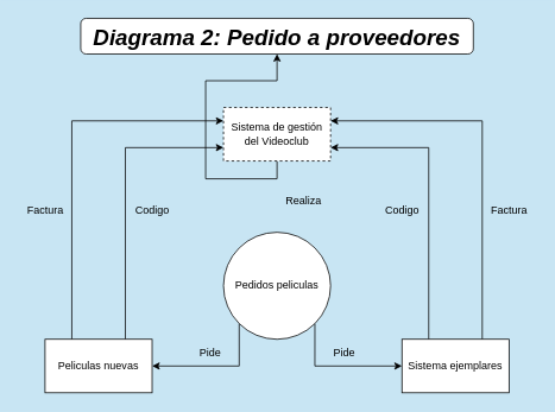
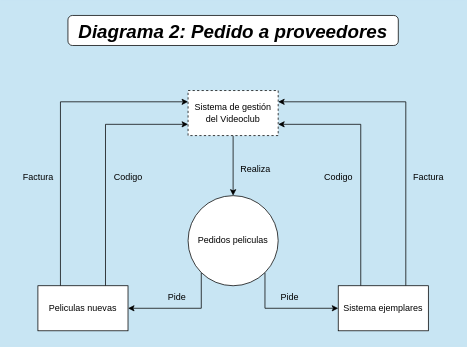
  <mxCell id="0" />
  <mxCell id="1" parent="0" />
  <mxCell id="2" value="&lt;b&gt;&lt;i&gt;&lt;font style=&quot;font-size: 25px;&quot;&gt;Diagrama 2: Pedido a proveedores&lt;/font&gt;&lt;/i&gt;&lt;/b&gt;" style="rounded=1;whiteSpace=wrap;html=1;" parent="1" vertex="1"><mxGeometry x="90" y="20" width="440" height="40" as="geometry" /></mxCell>
  <mxCell id="3" style="edgeStyle=orthogonalEdgeStyle;rounded=0;orthogonalLoop=1;jettySize=auto;html=1;exitX=0;exitY=1;exitDx=0;exitDy=0;entryX=1;entryY=0.5;entryDx=0;entryDy=0;" edge="1" parent="1" source="5" target="11"><mxGeometry relative="1" as="geometry"><Array as="points"><mxPoint x="268" y="410" /></Array></mxGeometry></mxCell>
  <mxCell id="4" style="edgeStyle=orthogonalEdgeStyle;rounded=0;orthogonalLoop=1;jettySize=auto;html=1;exitX=1;exitY=1;exitDx=0;exitDy=0;entryX=0;entryY=0.5;entryDx=0;entryDy=0;" edge="1" parent="1" source="5" target="14"><mxGeometry relative="1" as="geometry"><Array as="points"><mxPoint x="352" y="410" /></Array></mxGeometry></mxCell>
  <mxCell id="5" value="Pedidos peliculas" style="ellipse;whiteSpace=wrap;html=1;aspect=fixed;" vertex="1" parent="1"><mxGeometry x="250" y="260" width="120" height="120" as="geometry" /></mxCell>
- <mxCell id="6" style="edgeStyle=orthogonalEdgeStyle;rounded=0;orthogonalLoop=1;jettySize=auto;html=1;exitX=0.5;exitY=1;exitDx=0;exitDy=0;" edge="1" parent="1" source="7" target="2"><mxGeometry relative="1" as="geometry" /></mxCell>
+ <mxCell id="6" style="edgeStyle=orthogonalEdgeStyle;rounded=0;orthogonalLoop=1;jettySize=auto;html=1;exitX=0.5;exitY=1;exitDx=0;exitDy=0;entryX=0.5;entryY=0;entryDx=0;entryDy=0;" edge="1" parent="1" source="7" target="5"><mxGeometry relative="1" as="geometry" /></mxCell>
  <mxCell id="7" value="Sistema de gestión del Videoclub" style="rounded=0;whiteSpace=wrap;html=1;dashed=1;" vertex="1" parent="1"><mxGeometry x="250" y="120" width="120" height="60" as="geometry" /></mxCell>
  <mxCell id="8" value="Realiza" style="text;html=1;strokeColor=none;fillColor=none;align=center;verticalAlign=middle;whiteSpace=wrap;rounded=0;" vertex="1" parent="1"><mxGeometry x="310" y="210" width="60" height="30" as="geometry" /></mxCell>
  <mxCell id="9" style="edgeStyle=orthogonalEdgeStyle;rounded=0;orthogonalLoop=1;jettySize=auto;html=1;exitX=0.75;exitY=0;exitDx=0;exitDy=0;entryX=0;entryY=0.75;entryDx=0;entryDy=0;" edge="1" parent="1" source="11" target="7"><mxGeometry relative="1" as="geometry" /></mxCell>
  <mxCell id="10" style="edgeStyle=orthogonalEdgeStyle;rounded=0;orthogonalLoop=1;jettySize=auto;html=1;exitX=0.25;exitY=0;exitDx=0;exitDy=0;entryX=0;entryY=0.25;entryDx=0;entryDy=0;" edge="1" parent="1" source="11" target="7"><mxGeometry relative="1" as="geometry" /></mxCell>
  <mxCell id="11" value="Peliculas nuevas" style="rounded=0;whiteSpace=wrap;html=1;" vertex="1" parent="1"><mxGeometry x="50" y="380" width="120" height="60" as="geometry" /></mxCell>
  <mxCell id="12" style="edgeStyle=orthogonalEdgeStyle;rounded=0;orthogonalLoop=1;jettySize=auto;html=1;exitX=0.25;exitY=0;exitDx=0;exitDy=0;entryX=1;entryY=0.75;entryDx=0;entryDy=0;" edge="1" parent="1" source="14" target="7"><mxGeometry relative="1" as="geometry" /></mxCell>
  <mxCell id="13" style="edgeStyle=orthogonalEdgeStyle;rounded=0;orthogonalLoop=1;jettySize=auto;html=1;exitX=0.75;exitY=0;exitDx=0;exitDy=0;entryX=1;entryY=0.25;entryDx=0;entryDy=0;" edge="1" parent="1" source="14" target="7"><mxGeometry relative="1" as="geometry" /></mxCell>
  <mxCell id="14" value="&lt;div&gt;Sistema ejemplares&lt;/div&gt;" style="rounded=0;whiteSpace=wrap;html=1;" vertex="1" parent="1"><mxGeometry x="450" y="380" width="120" height="60" as="geometry" /></mxCell>
  <mxCell id="15" value="&lt;div&gt;Pide&lt;/div&gt;" style="text;html=1;align=center;verticalAlign=middle;resizable=0;points=[];autosize=1;strokeColor=none;fillColor=none;" vertex="1" parent="1"><mxGeometry x="210" y="380" width="50" height="30" as="geometry" /></mxCell>
  <mxCell id="16" value="&lt;div&gt;Pide&lt;/div&gt;" style="text;html=1;align=center;verticalAlign=middle;resizable=0;points=[];autosize=1;strokeColor=none;fillColor=none;" vertex="1" parent="1"><mxGeometry x="360" y="380" width="50" height="30" as="geometry" /></mxCell>
  <mxCell id="17" value="Codigo" style="text;html=1;align=center;verticalAlign=middle;resizable=0;points=[];autosize=1;strokeColor=none;fillColor=none;" vertex="1" parent="1"><mxGeometry x="140" y="220" width="60" height="30" as="geometry" /></mxCell>
  <mxCell id="18" value="Codigo" style="text;html=1;align=center;verticalAlign=middle;resizable=0;points=[];autosize=1;strokeColor=none;fillColor=none;" vertex="1" parent="1"><mxGeometry x="420" y="220" width="60" height="30" as="geometry" /></mxCell>
  <mxCell id="19" value="Factura" style="text;html=1;align=center;verticalAlign=middle;resizable=0;points=[];autosize=1;strokeColor=none;fillColor=none;" vertex="1" parent="1"><mxGeometry x="540" y="220" width="60" height="30" as="geometry" /></mxCell>
  <mxCell id="20" value="Factura" style="text;html=1;align=center;verticalAlign=middle;resizable=0;points=[];autosize=1;strokeColor=none;fillColor=none;" vertex="1" parent="1"><mxGeometry x="20" y="220" width="60" height="30" as="geometry" /></mxCell>
